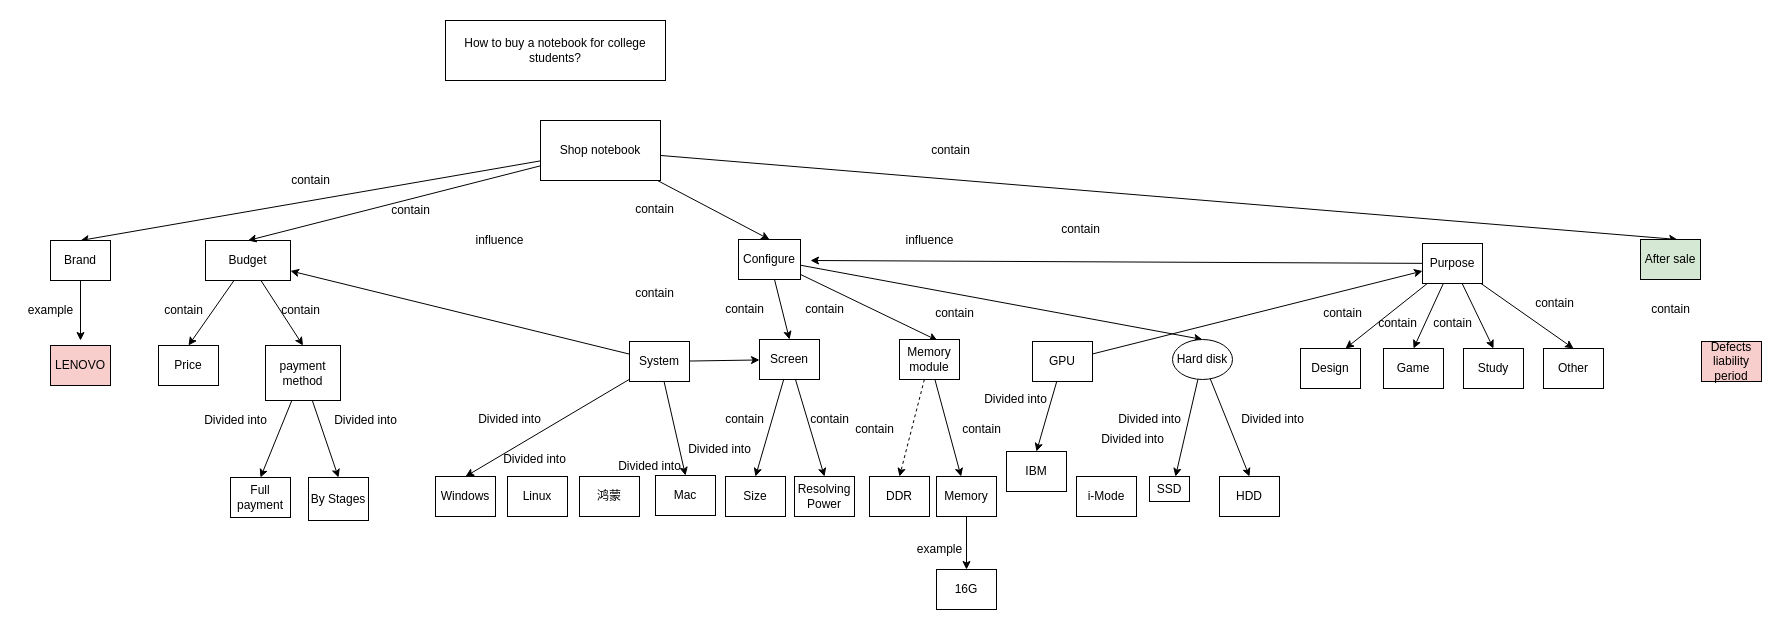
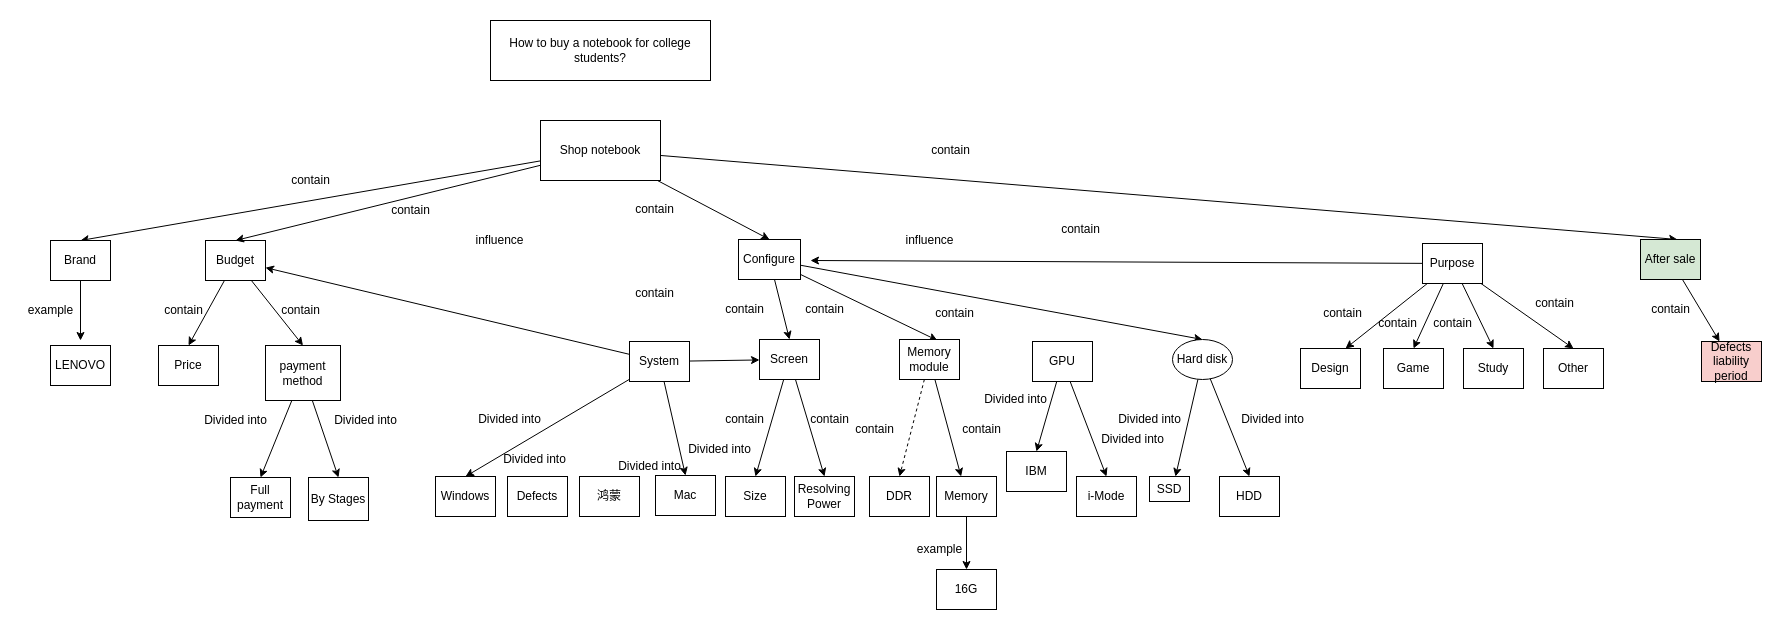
  <mxCell id="0" />
  <mxCell id="1" parent="0" />
- <mxCell id="2" value="How to buy a notebook for college students?" style="rounded=0;whiteSpace=wrap;html=1;" vertex="1" parent="1"><mxGeometry x="445" y="20" width="220" height="60" as="geometry" /></mxCell>
+ <mxCell id="2" value="How to buy a notebook for college students?" style="rounded=0;whiteSpace=wrap;html=1;" vertex="1" parent="1"><mxGeometry x="490" y="20" width="220" height="60" as="geometry" /></mxCell>
  <mxCell id="3" style="edgeStyle=none;rounded=0;orthogonalLoop=1;jettySize=auto;html=1;entryX=0.5;entryY=0;entryDx=0;entryDy=0;" edge="1" parent="1" source="6" target="19"><mxGeometry relative="1" as="geometry" /></mxCell>
  <mxCell id="4" style="edgeStyle=none;rounded=0;orthogonalLoop=1;jettySize=auto;html=1;entryX=0.617;entryY=0;entryDx=0;entryDy=0;entryPerimeter=0;" edge="1" parent="1" source="6" target="21"><mxGeometry relative="1" as="geometry" /></mxCell>
  <mxCell id="5" style="edgeStyle=none;rounded=0;orthogonalLoop=1;jettySize=auto;html=1;entryX=0.5;entryY=0;entryDx=0;entryDy=0;" edge="1" parent="1" source="6" target="51"><mxGeometry relative="1" as="geometry" /></mxCell>
  <mxCell id="6" value="Shop notebook" style="rounded=0;whiteSpace=wrap;html=1;" vertex="1" parent="1"><mxGeometry x="540" y="120" width="120" height="60" as="geometry" /></mxCell>
  <mxCell id="7" style="edgeStyle=none;rounded=0;orthogonalLoop=1;jettySize=auto;html=1;entryX=0.5;entryY=0;entryDx=0;entryDy=0;" edge="1" parent="1" source="9" target="22"><mxGeometry relative="1" as="geometry" /></mxCell>
  <mxCell id="8" style="edgeStyle=none;rounded=0;orthogonalLoop=1;jettySize=auto;html=1;entryX=0.5;entryY=0;entryDx=0;entryDy=0;" edge="1" parent="1" source="9" target="25"><mxGeometry relative="1" as="geometry" /></mxCell>
- <mxCell id="9" value="Budget" style="rounded=0;whiteSpace=wrap;html=1;" vertex="1" parent="1"><mxGeometry x="205" y="240" width="85" height="40" as="geometry" /></mxCell>
+ <mxCell id="9" value="Budget" style="rounded=0;whiteSpace=wrap;html=1;" vertex="1" parent="1"><mxGeometry x="205" y="240" width="60" height="40" as="geometry" /></mxCell>
  <mxCell id="10" style="edgeStyle=none;rounded=0;orthogonalLoop=1;jettySize=auto;html=1;entryX=0.75;entryY=0;entryDx=0;entryDy=0;" edge="1" parent="1" source="15" target="26"><mxGeometry relative="1" as="geometry" /></mxCell>
  <mxCell id="11" style="edgeStyle=none;rounded=0;orthogonalLoop=1;jettySize=auto;html=1;entryX=0.5;entryY=0;entryDx=0;entryDy=0;" edge="1" parent="1" source="15" target="27"><mxGeometry relative="1" as="geometry" /></mxCell>
  <mxCell id="12" style="edgeStyle=none;rounded=0;orthogonalLoop=1;jettySize=auto;html=1;entryX=0.5;entryY=0;entryDx=0;entryDy=0;" edge="1" parent="1" source="15" target="28"><mxGeometry relative="1" as="geometry" /></mxCell>
  <mxCell id="13" style="edgeStyle=none;rounded=0;orthogonalLoop=1;jettySize=auto;html=1;entryX=0.5;entryY=0;entryDx=0;entryDy=0;" edge="1" parent="1" source="15" target="32"><mxGeometry relative="1" as="geometry" /></mxCell>
  <mxCell id="14" style="edgeStyle=none;rounded=0;orthogonalLoop=1;jettySize=auto;html=1;" edge="1" parent="1" source="15"><mxGeometry relative="1" as="geometry"><mxPoint x="810" y="260" as="targetPoint" /></mxGeometry></mxCell>
  <mxCell id="15" value="Purpose" style="rounded=0;whiteSpace=wrap;html=1;" vertex="1" parent="1"><mxGeometry x="1422" y="243" width="60" height="40" as="geometry" /></mxCell>
  <mxCell id="16" style="edgeStyle=none;rounded=0;orthogonalLoop=1;jettySize=auto;html=1;entryX=0.5;entryY=0;entryDx=0;entryDy=0;" edge="1" parent="1" source="19" target="40"><mxGeometry relative="1" as="geometry" /></mxCell>
  <mxCell id="17" style="edgeStyle=none;rounded=0;orthogonalLoop=1;jettySize=auto;html=1;entryX=0.633;entryY=0.025;entryDx=0;entryDy=0;entryPerimeter=0;" edge="1" parent="1" source="19" target="43"><mxGeometry relative="1" as="geometry" /></mxCell>
  <mxCell id="18" style="edgeStyle=none;rounded=0;orthogonalLoop=1;jettySize=auto;html=1;entryX=0.5;entryY=0;entryDx=0;entryDy=0;" edge="1" parent="1" source="19" target="49"><mxGeometry relative="1" as="geometry" /></mxCell>
  <mxCell id="19" value="Configure" style="rounded=0;whiteSpace=wrap;html=1;" vertex="1" parent="1"><mxGeometry x="738" y="239" width="62" height="40" as="geometry" /></mxCell>
+ <mxCell id="20" style="edgeStyle=none;rounded=0;orthogonalLoop=1;jettySize=auto;html=1;" edge="1" parent="1" source="21" target="92"><mxGeometry relative="1" as="geometry" /></mxCell>
  <mxCell id="21" value="After sale" style="rounded=0;whiteSpace=wrap;html=1;fillColor=#d5e8d4;" vertex="1" parent="1"><mxGeometry x="1640" y="239" width="60" height="40" as="geometry" /></mxCell>
  <mxCell id="22" value="Price" style="rounded=0;whiteSpace=wrap;html=1;" vertex="1" parent="1"><mxGeometry x="158" y="345" width="60" height="40" as="geometry" /></mxCell>
  <mxCell id="23" style="edgeStyle=none;rounded=0;orthogonalLoop=1;jettySize=auto;html=1;entryX=0.5;entryY=0;entryDx=0;entryDy=0;" edge="1" parent="1" source="25" target="56"><mxGeometry relative="1" as="geometry" /></mxCell>
  <mxCell id="24" style="edgeStyle=none;rounded=0;orthogonalLoop=1;jettySize=auto;html=1;entryX=0.5;entryY=0;entryDx=0;entryDy=0;" edge="1" parent="1" source="25" target="57"><mxGeometry relative="1" as="geometry" /></mxCell>
  <mxCell id="25" value="payment method" style="rounded=0;whiteSpace=wrap;html=1;" vertex="1" parent="1"><mxGeometry x="265" y="345" width="75" height="55" as="geometry" /></mxCell>
  <mxCell id="26" value="Design" style="rounded=0;whiteSpace=wrap;html=1;" vertex="1" parent="1"><mxGeometry x="1300" y="348" width="60" height="40" as="geometry" /></mxCell>
  <mxCell id="27" value="Game" style="rounded=0;whiteSpace=wrap;html=1;" vertex="1" parent="1"><mxGeometry x="1383" y="348" width="60" height="40" as="geometry" /></mxCell>
  <mxCell id="28" value="Study" style="rounded=0;whiteSpace=wrap;html=1;" vertex="1" parent="1"><mxGeometry x="1463" y="348" width="60" height="40" as="geometry" /></mxCell>
  <mxCell id="29" style="edgeStyle=none;rounded=0;orthogonalLoop=1;jettySize=auto;html=1;entryX=0.5;entryY=0;entryDx=0;entryDy=0;" edge="1" parent="1" source="6" target="9"><mxGeometry relative="1" as="geometry" /></mxCell>
  <mxCell id="30" value="contain" style="text;html=1;resizable=0;autosize=1;align=center;verticalAlign=middle;points=[];fillColor=none;strokeColor=none;rounded=0;" vertex="1" parent="1"><mxGeometry x="385" y="200" width="50" height="20" as="geometry" /></mxCell>
  <mxCell id="31" value="contain" style="text;html=1;resizable=0;autosize=1;align=center;verticalAlign=middle;points=[];fillColor=none;strokeColor=none;rounded=0;" vertex="1" parent="1"><mxGeometry x="925" y="140" width="50" height="20" as="geometry" /></mxCell>
  <mxCell id="32" value="Other" style="rounded=0;whiteSpace=wrap;html=1;" vertex="1" parent="1"><mxGeometry x="1543" y="348" width="60" height="40" as="geometry" /></mxCell>
  <mxCell id="33" style="edgeStyle=none;rounded=0;orthogonalLoop=1;jettySize=auto;html=1;entryX=0.5;entryY=0;entryDx=0;entryDy=0;" edge="1" parent="1" source="37" target="58"><mxGeometry relative="1" as="geometry" /></mxCell>
  <mxCell id="34" style="edgeStyle=none;rounded=0;orthogonalLoop=1;jettySize=auto;html=1;" edge="1" parent="1" source="37" target="40"><mxGeometry relative="1" as="geometry" /></mxCell>
  <mxCell id="35" style="edgeStyle=none;rounded=0;orthogonalLoop=1;jettySize=auto;html=1;" edge="1" parent="1" source="37" target="9"><mxGeometry relative="1" as="geometry" /></mxCell>
  <mxCell id="36" style="edgeStyle=none;rounded=0;orthogonalLoop=1;jettySize=auto;html=1;entryX=0.5;entryY=0;entryDx=0;entryDy=0;" edge="1" parent="1" source="37" target="61"><mxGeometry relative="1" as="geometry" /></mxCell>
  <mxCell id="37" value="System" style="rounded=0;whiteSpace=wrap;html=1;" vertex="1" parent="1"><mxGeometry x="629" y="341" width="60" height="40" as="geometry" /></mxCell>
  <mxCell id="38" style="edgeStyle=none;rounded=0;orthogonalLoop=1;jettySize=auto;html=1;entryX=0.5;entryY=0;entryDx=0;entryDy=0;" edge="1" parent="1" source="40" target="62"><mxGeometry relative="1" as="geometry" /></mxCell>
  <mxCell id="39" style="edgeStyle=none;rounded=0;orthogonalLoop=1;jettySize=auto;html=1;entryX=0.5;entryY=0;entryDx=0;entryDy=0;" edge="1" parent="1" source="40" target="63"><mxGeometry relative="1" as="geometry" /></mxCell>
  <mxCell id="40" value="Screen" style="rounded=0;whiteSpace=wrap;html=1;" vertex="1" parent="1"><mxGeometry x="759" y="339" width="60" height="40" as="geometry" /></mxCell>
  <mxCell id="41" style="edgeStyle=none;rounded=0;orthogonalLoop=1;jettySize=auto;html=1;entryX=0.5;entryY=0;entryDx=0;entryDy=0;dashed=1;" edge="1" parent="1" source="43" target="64"><mxGeometry relative="1" as="geometry" /></mxCell>
  <mxCell id="42" style="edgeStyle=none;rounded=0;orthogonalLoop=1;jettySize=auto;html=1;" edge="1" parent="1" source="43" target="66"><mxGeometry relative="1" as="geometry" /></mxCell>
  <mxCell id="43" value="Memory module" style="rounded=0;whiteSpace=wrap;html=1;" vertex="1" parent="1"><mxGeometry x="899" y="339" width="60" height="40" as="geometry" /></mxCell>
  <mxCell id="44" style="edgeStyle=none;rounded=0;orthogonalLoop=1;jettySize=auto;html=1;entryX=0.5;entryY=0;entryDx=0;entryDy=0;" edge="1" parent="1" source="46" target="52"><mxGeometry relative="1" as="geometry" /></mxCell>
- <mxCell id="45" style="edgeStyle=none;rounded=0;orthogonalLoop=1;jettySize=auto;html=1;" edge="1" parent="1" source="46" target="15"><mxGeometry relative="1" as="geometry" /></mxCell>
+ <mxCell id="45" style="edgeStyle=none;rounded=0;orthogonalLoop=1;jettySize=auto;html=1;entryX=0.5;entryY=0;entryDx=0;entryDy=0;" edge="1" parent="1" source="46" target="53"><mxGeometry relative="1" as="geometry" /></mxCell>
  <mxCell id="46" value="GPU" style="rounded=0;whiteSpace=wrap;html=1;" vertex="1" parent="1"><mxGeometry x="1032" y="341" width="60" height="40" as="geometry" /></mxCell>
  <mxCell id="47" style="edgeStyle=none;rounded=0;orthogonalLoop=1;jettySize=auto;html=1;entryX=0.65;entryY=0;entryDx=0;entryDy=0;entryPerimeter=0;" edge="1" parent="1" source="49" target="85"><mxGeometry relative="1" as="geometry" /></mxCell>
  <mxCell id="48" style="edgeStyle=none;rounded=0;orthogonalLoop=1;jettySize=auto;html=1;entryX=0.5;entryY=0;entryDx=0;entryDy=0;" edge="1" parent="1" source="49" target="86"><mxGeometry relative="1" as="geometry" /></mxCell>
  <mxCell id="49" value="Hard disk" style="ellipse;whiteSpace=wrap;html=1;" vertex="1" parent="1"><mxGeometry x="1172" y="339" width="60" height="40" as="geometry" /></mxCell>
  <mxCell id="50" style="edgeStyle=none;rounded=0;orthogonalLoop=1;jettySize=auto;html=1;" edge="1" parent="1" source="51"><mxGeometry relative="1" as="geometry"><mxPoint x="80" y="340" as="targetPoint" /></mxGeometry></mxCell>
  <mxCell id="51" value="Brand" style="rounded=0;whiteSpace=wrap;html=1;" vertex="1" parent="1"><mxGeometry x="50" y="240" width="60" height="40" as="geometry" /></mxCell>
  <mxCell id="52" value="IBM" style="rounded=0;whiteSpace=wrap;html=1;" vertex="1" parent="1"><mxGeometry x="1006" y="451" width="60" height="40" as="geometry" /></mxCell>
  <mxCell id="53" value="i-Mode" style="rounded=0;whiteSpace=wrap;html=1;" vertex="1" parent="1"><mxGeometry x="1076" y="476" width="60" height="40" as="geometry" /></mxCell>
- <mxCell id="54" value="LENOVO" style="rounded=0;whiteSpace=wrap;html=1;fillColor=#f8cecc;" vertex="1" parent="1"><mxGeometry x="50" y="345" width="60" height="40" as="geometry" /></mxCell>
+ <mxCell id="54" value="LENOVO" style="rounded=0;whiteSpace=wrap;html=1;" vertex="1" parent="1"><mxGeometry x="50" y="345" width="60" height="40" as="geometry" /></mxCell>
  <mxCell id="55" value="example" style="text;html=1;resizable=0;autosize=1;align=center;verticalAlign=middle;points=[];fillColor=none;strokeColor=none;rounded=0;" vertex="1" parent="1"><mxGeometry x="20" y="300" width="60" height="20" as="geometry" /></mxCell>
  <mxCell id="56" value="Full payment" style="rounded=0;whiteSpace=wrap;html=1;" vertex="1" parent="1"><mxGeometry x="230" y="477" width="60" height="40" as="geometry" /></mxCell>
  <mxCell id="57" value="By Stages" style="rounded=0;whiteSpace=wrap;html=1;" vertex="1" parent="1"><mxGeometry x="308" y="477" width="60" height="43" as="geometry" /></mxCell>
  <mxCell id="58" value="Windows" style="rounded=0;whiteSpace=wrap;html=1;" vertex="1" parent="1"><mxGeometry x="435" y="476" width="60" height="40" as="geometry" /></mxCell>
- <mxCell id="59" value="Linux" style="rounded=0;whiteSpace=wrap;html=1;" vertex="1" parent="1"><mxGeometry x="507" y="476" width="60" height="40" as="geometry" /></mxCell>
+ <mxCell id="59" value="Defects" style="rounded=0;whiteSpace=wrap;html=1;" vertex="1" parent="1"><mxGeometry x="507" y="476" width="60" height="40" as="geometry" /></mxCell>
  <mxCell id="60" value="鸿蒙" style="rounded=0;whiteSpace=wrap;html=1;" vertex="1" parent="1"><mxGeometry x="579" y="476" width="60" height="40" as="geometry" /></mxCell>
  <mxCell id="61" value="Mac" style="rounded=0;whiteSpace=wrap;html=1;" vertex="1" parent="1"><mxGeometry x="655" y="475" width="60" height="40" as="geometry" /></mxCell>
  <mxCell id="62" value="Size" style="rounded=0;whiteSpace=wrap;html=1;" vertex="1" parent="1"><mxGeometry x="725" y="476" width="60" height="40" as="geometry" /></mxCell>
  <mxCell id="63" value="Resolving Power" style="rounded=0;whiteSpace=wrap;html=1;" vertex="1" parent="1"><mxGeometry x="794" y="476" width="60" height="40" as="geometry" /></mxCell>
  <mxCell id="64" value="DDR" style="rounded=0;whiteSpace=wrap;html=1;" vertex="1" parent="1"><mxGeometry x="869" y="476" width="60" height="40" as="geometry" /></mxCell>
  <mxCell id="65" style="edgeStyle=none;rounded=0;orthogonalLoop=1;jettySize=auto;html=1;entryX=0.5;entryY=0;entryDx=0;entryDy=0;" edge="1" parent="1" source="66" target="74"><mxGeometry relative="1" as="geometry" /></mxCell>
  <mxCell id="66" value="Memory" style="rounded=0;whiteSpace=wrap;html=1;" vertex="1" parent="1"><mxGeometry x="936" y="476" width="60" height="40" as="geometry" /></mxCell>
  <mxCell id="67" value="contain" style="text;html=1;resizable=0;autosize=1;align=center;verticalAlign=middle;points=[];fillColor=none;strokeColor=none;rounded=0;" vertex="1" parent="1"><mxGeometry x="849" y="419" width="50" height="20" as="geometry" /></mxCell>
  <mxCell id="68" value="contain" style="text;html=1;resizable=0;autosize=1;align=center;verticalAlign=middle;points=[];fillColor=none;strokeColor=none;rounded=0;" vertex="1" parent="1"><mxGeometry x="956" y="419" width="50" height="20" as="geometry" /></mxCell>
  <mxCell id="69" value="contain" style="text;html=1;resizable=0;autosize=1;align=center;verticalAlign=middle;points=[];fillColor=none;strokeColor=none;rounded=0;" vertex="1" parent="1"><mxGeometry x="719" y="409" width="50" height="20" as="geometry" /></mxCell>
  <mxCell id="70" value="contain" style="text;html=1;resizable=0;autosize=1;align=center;verticalAlign=middle;points=[];fillColor=none;strokeColor=none;rounded=0;" vertex="1" parent="1"><mxGeometry x="804" y="409" width="50" height="20" as="geometry" /></mxCell>
  <mxCell id="71" value="Divided into" style="text;html=1;resizable=0;autosize=1;align=center;verticalAlign=middle;points=[];fillColor=none;strokeColor=none;rounded=0;" vertex="1" parent="1"><mxGeometry x="469" y="409" width="80" height="20" as="geometry" /></mxCell>
  <mxCell id="72" value="Divided into" style="text;html=1;resizable=0;autosize=1;align=center;verticalAlign=middle;points=[];fillColor=none;strokeColor=none;rounded=0;" vertex="1" parent="1"><mxGeometry x="195" y="410" width="80" height="20" as="geometry" /></mxCell>
  <mxCell id="73" value="Divided into" style="text;html=1;resizable=0;autosize=1;align=center;verticalAlign=middle;points=[];fillColor=none;strokeColor=none;rounded=0;" vertex="1" parent="1"><mxGeometry x="325" y="410" width="80" height="20" as="geometry" /></mxCell>
  <mxCell id="74" value="16G" style="rounded=0;whiteSpace=wrap;html=1;" vertex="1" parent="1"><mxGeometry x="936" y="569" width="60" height="40" as="geometry" /></mxCell>
  <mxCell id="75" value="example" style="text;html=1;resizable=0;autosize=1;align=center;verticalAlign=middle;points=[];fillColor=none;strokeColor=none;rounded=0;" vertex="1" parent="1"><mxGeometry x="909" y="539" width="60" height="20" as="geometry" /></mxCell>
  <mxCell id="76" value="Divided into" style="text;html=1;resizable=0;autosize=1;align=center;verticalAlign=middle;points=[];fillColor=none;strokeColor=none;rounded=0;" vertex="1" parent="1"><mxGeometry x="975" y="389" width="80" height="20" as="geometry" /></mxCell>
  <mxCell id="77" value="Divided into" style="text;html=1;resizable=0;autosize=1;align=center;verticalAlign=middle;points=[];fillColor=none;strokeColor=none;rounded=0;" vertex="1" parent="1"><mxGeometry x="1092" y="429" width="80" height="20" as="geometry" /></mxCell>
  <mxCell id="78" value="contain" style="text;html=1;resizable=0;autosize=1;align=center;verticalAlign=middle;points=[];fillColor=none;strokeColor=none;rounded=0;" vertex="1" parent="1"><mxGeometry x="285" y="170" width="50" height="20" as="geometry" /></mxCell>
  <mxCell id="79" value="contain" style="text;html=1;resizable=0;autosize=1;align=center;verticalAlign=middle;points=[];fillColor=none;strokeColor=none;rounded=0;" vertex="1" parent="1"><mxGeometry x="158" y="300" width="50" height="20" as="geometry" /></mxCell>
  <mxCell id="80" value="contain" style="text;html=1;resizable=0;autosize=1;align=center;verticalAlign=middle;points=[];fillColor=none;strokeColor=none;rounded=0;" vertex="1" parent="1"><mxGeometry x="275" y="300" width="50" height="20" as="geometry" /></mxCell>
  <mxCell id="81" value="contain" style="text;html=1;resizable=0;autosize=1;align=center;verticalAlign=middle;points=[];fillColor=none;strokeColor=none;rounded=0;" vertex="1" parent="1"><mxGeometry x="1317" y="303" width="50" height="20" as="geometry" /></mxCell>
  <mxCell id="82" value="contain" style="text;html=1;resizable=0;autosize=1;align=center;verticalAlign=middle;points=[];fillColor=none;strokeColor=none;rounded=0;" vertex="1" parent="1"><mxGeometry x="1372" y="313" width="50" height="20" as="geometry" /></mxCell>
  <mxCell id="83" value="contain" style="text;html=1;resizable=0;autosize=1;align=center;verticalAlign=middle;points=[];fillColor=none;strokeColor=none;rounded=0;" vertex="1" parent="1"><mxGeometry x="1427" y="313" width="50" height="20" as="geometry" /></mxCell>
  <mxCell id="84" value="contain" style="text;html=1;resizable=0;autosize=1;align=center;verticalAlign=middle;points=[];fillColor=none;strokeColor=none;rounded=0;" vertex="1" parent="1"><mxGeometry x="1529" y="293" width="50" height="20" as="geometry" /></mxCell>
  <mxCell id="85" value="SSD" style="rounded=0;whiteSpace=wrap;html=1;" vertex="1" parent="1"><mxGeometry x="1149" y="476" width="40" height="25" as="geometry" /></mxCell>
  <mxCell id="86" value="HDD" style="rounded=0;whiteSpace=wrap;html=1;" vertex="1" parent="1"><mxGeometry x="1219" y="476" width="60" height="40" as="geometry" /></mxCell>
  <mxCell id="87" value="Divided into" style="text;html=1;resizable=0;autosize=1;align=center;verticalAlign=middle;points=[];fillColor=none;strokeColor=none;rounded=0;" vertex="1" parent="1"><mxGeometry x="1109" y="409" width="80" height="20" as="geometry" /></mxCell>
  <mxCell id="88" value="Divided into" style="text;html=1;resizable=0;autosize=1;align=center;verticalAlign=middle;points=[];fillColor=none;strokeColor=none;rounded=0;" vertex="1" parent="1"><mxGeometry x="1232" y="409" width="80" height="20" as="geometry" /></mxCell>
  <mxCell id="89" value="Divided into" style="text;html=1;resizable=0;autosize=1;align=center;verticalAlign=middle;points=[];fillColor=none;strokeColor=none;rounded=0;" vertex="1" parent="1"><mxGeometry x="494" y="449" width="80" height="20" as="geometry" /></mxCell>
  <mxCell id="90" value="Divided into" style="text;html=1;resizable=0;autosize=1;align=center;verticalAlign=middle;points=[];fillColor=none;strokeColor=none;rounded=0;" vertex="1" parent="1"><mxGeometry x="679" y="439" width="80" height="20" as="geometry" /></mxCell>
  <mxCell id="91" value="Divided into" style="text;html=1;resizable=0;autosize=1;align=center;verticalAlign=middle;points=[];fillColor=none;strokeColor=none;rounded=0;" vertex="1" parent="1"><mxGeometry x="609" y="456" width="80" height="20" as="geometry" /></mxCell>
  <mxCell id="92" value="Defects liability period" style="rounded=0;whiteSpace=wrap;html=1;fillColor=#f8cecc;" vertex="1" parent="1"><mxGeometry x="1701" y="341" width="60" height="40" as="geometry" /></mxCell>
  <mxCell id="93" value="contain" style="text;html=1;resizable=0;autosize=1;align=center;verticalAlign=middle;points=[];fillColor=none;strokeColor=none;rounded=0;" vertex="1" parent="1"><mxGeometry x="1645" y="299" width="50" height="20" as="geometry" /></mxCell>
  <mxCell id="94" value="influence" style="text;html=1;resizable=0;autosize=1;align=center;verticalAlign=middle;points=[];fillColor=none;strokeColor=none;rounded=0;" vertex="1" parent="1"><mxGeometry x="899" y="230" width="60" height="20" as="geometry" /></mxCell>
  <mxCell id="95" value="contain" style="text;html=1;resizable=0;autosize=1;align=center;verticalAlign=middle;points=[];fillColor=none;strokeColor=none;rounded=0;" vertex="1" parent="1"><mxGeometry x="1055" y="219" width="50" height="20" as="geometry" /></mxCell>
  <mxCell id="96" value="influence" style="text;html=1;resizable=0;autosize=1;align=center;verticalAlign=middle;points=[];fillColor=none;strokeColor=none;rounded=0;" vertex="1" parent="1"><mxGeometry x="469" y="230" width="60" height="20" as="geometry" /></mxCell>
  <mxCell id="97" value="contain" style="text;html=1;resizable=0;autosize=1;align=center;verticalAlign=middle;points=[];fillColor=none;strokeColor=none;rounded=0;" vertex="1" parent="1"><mxGeometry x="629" y="199" width="50" height="20" as="geometry" /></mxCell>
  <mxCell id="98" value="contain" style="text;html=1;resizable=0;autosize=1;align=center;verticalAlign=middle;points=[];fillColor=none;strokeColor=none;rounded=0;" vertex="1" parent="1"><mxGeometry x="629" y="283" width="50" height="20" as="geometry" /></mxCell>
  <mxCell id="99" value="contain" style="text;html=1;resizable=0;autosize=1;align=center;verticalAlign=middle;points=[];fillColor=none;strokeColor=none;rounded=0;" vertex="1" parent="1"><mxGeometry x="719" y="299" width="50" height="20" as="geometry" /></mxCell>
  <mxCell id="100" value="contain" style="text;html=1;resizable=0;autosize=1;align=center;verticalAlign=middle;points=[];fillColor=none;strokeColor=none;rounded=0;" vertex="1" parent="1"><mxGeometry x="799" y="299" width="50" height="20" as="geometry" /></mxCell>
  <mxCell id="101" value="contain" style="text;html=1;resizable=0;autosize=1;align=center;verticalAlign=middle;points=[];fillColor=none;strokeColor=none;rounded=0;" vertex="1" parent="1"><mxGeometry x="929" y="303" width="50" height="20" as="geometry" /></mxCell>
